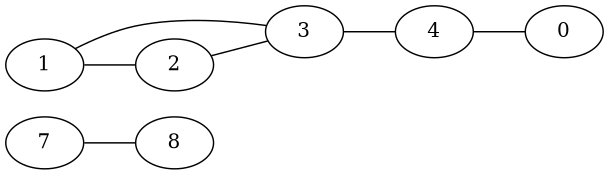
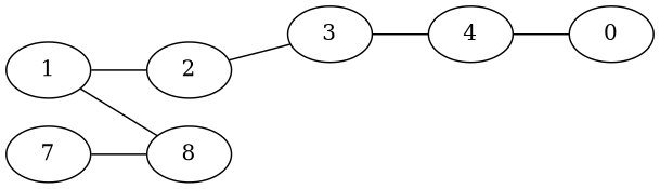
  strict graph {
    rankdir=LR
    node [LabelGraphics="{'type': u'text'}"]
    edge [graphics="{}"]
    n1 [graphics="{'y': 80.0, 'x': 80.0, 'w': 15.0}" label=1]
    n2 [graphics="{'y': 140.0, 'x': 140.0, 'w': 15.0}" label=3]
    n3 [graphics="{'y': 200.0, 'x': 80.0, 'w': 15.0}" label=2]
    n4 [graphics="{'y': 140.0, 'x': 240.0, 'w': 15.0}" label=4]
    n5 [graphics="{'y': 60.0, 'x': 240.0, 'w': 15.0}" label=0]
    n6 [graphics="{'y': 80.0, 'x': 400.0, 'w': 15.0}" label=7]
    n7 [graphics="{'y': 200.0, 'x': 400.0, 'w': 15.0}" label=8]
-   n1 -- n2
+   n1 -- n7
    n1 -- n3 [graphics="{'arrow': u'none'}"]
    n2 -- n4
    n3 -- n2
    n4 -- n5
    n6 -- n7
  }
